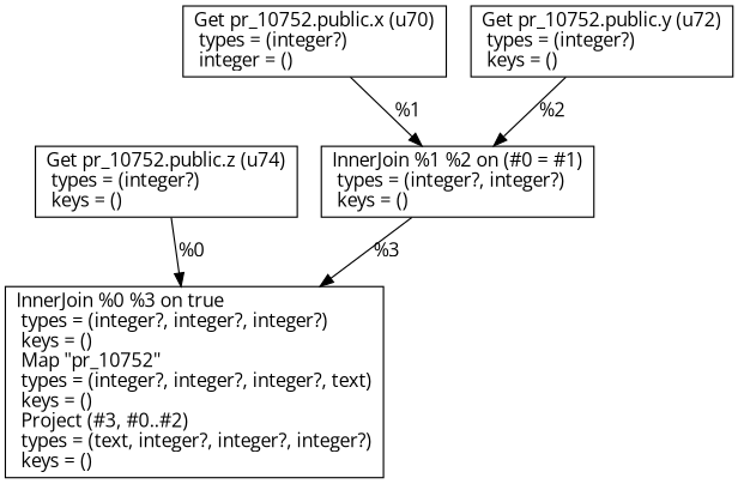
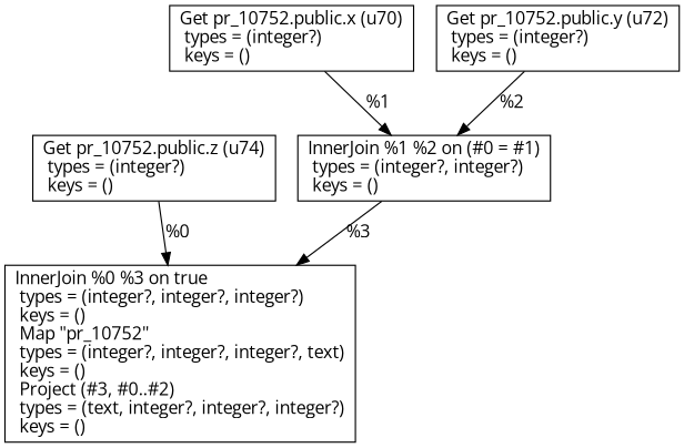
  digraph {
    fontname="Open Sans"
    node [shape=record fontname="Open Sans"]
    edge [fontname="Open Sans"]
    n1 [label=" Get pr_10752.public.z (u74)\l  types = (integer?)\l  keys = ()\l"]
    n2 [label=" InnerJoin %0 %3 on true\l  types = (integer?, integer?, integer?)\l  keys = ()\l Map \"pr_10752\"\l  types = (integer?, integer?, integer?, text)\l  keys = ()\l Project (#3, #0..#2)\l  types = (text, integer?, integer?, integer?)\l  keys = ()\l"]
-   n3 [label=" Get pr_10752.public.x (u70)\l  types = (integer?)\l  integer = ()\l"]
+   n3 [label=" Get pr_10752.public.x (u70)\l  types = (integer?)\l  keys = ()\l"]
    n4 [label=" InnerJoin %1 %2 on (#0 = #1)\l  types = (integer?, integer?)\l  keys = ()\l"]
    n5 [label=" Get pr_10752.public.y (u72)\l  types = (integer?)\l  keys = ()\l"]
    n1 -> n2 [label="%0\l"]
    n3 -> n4 [label="%1\l"]
    n4 -> n2 [label="%3\l"]
    n5 -> n4 [label="%2\l"]
  }
